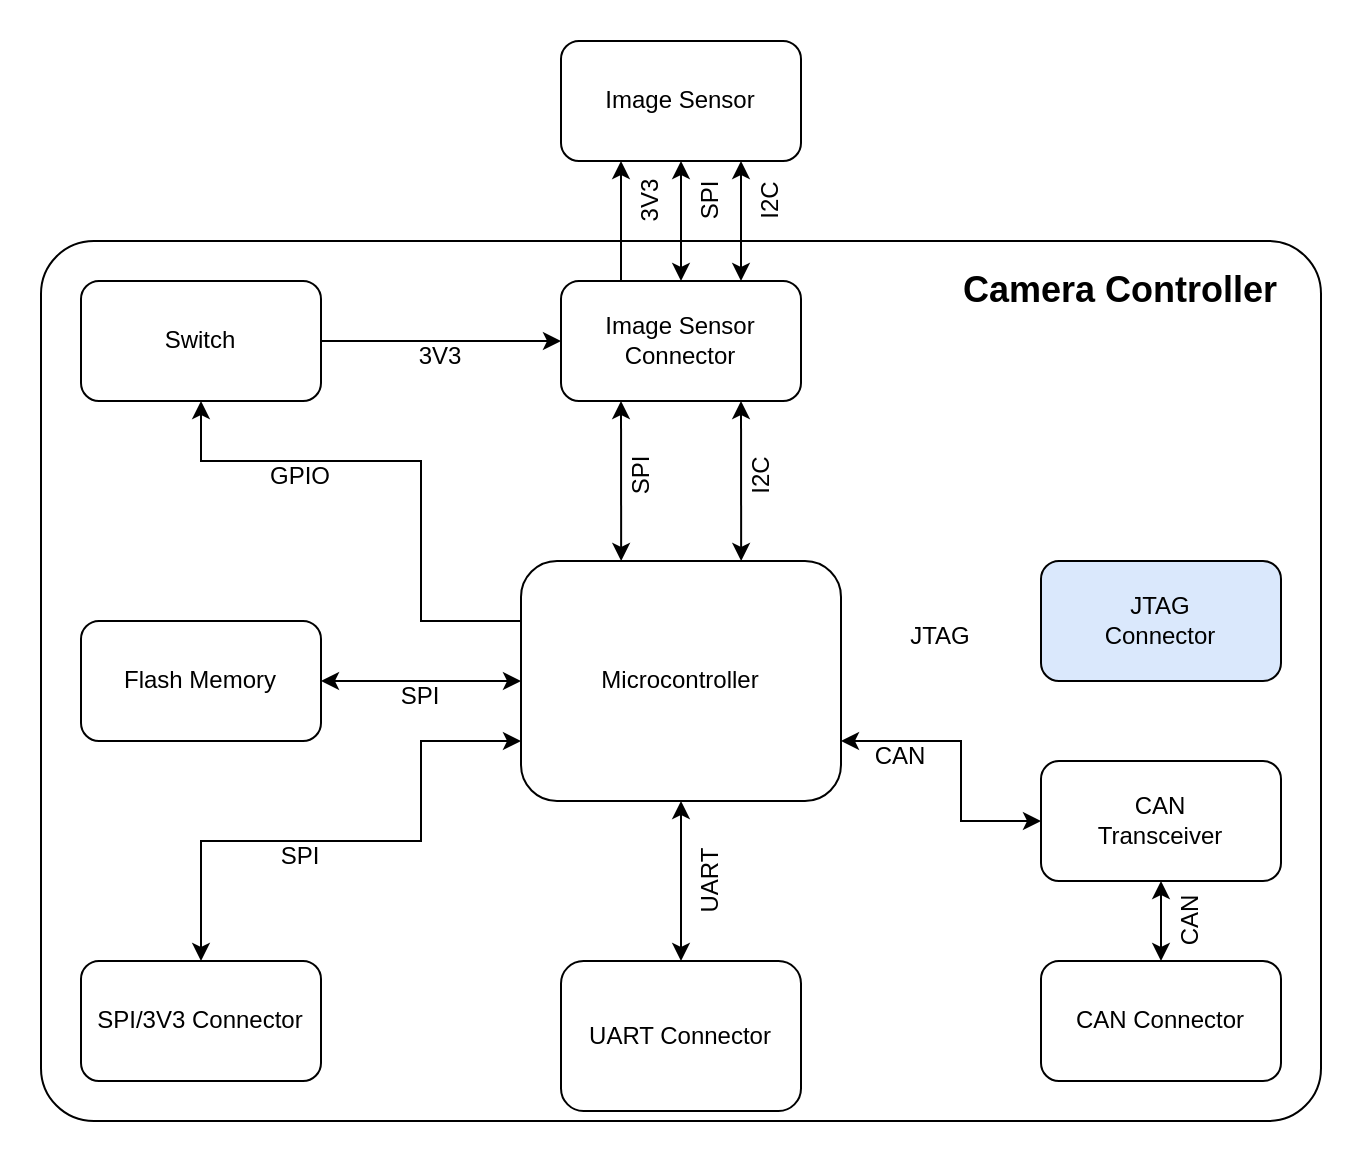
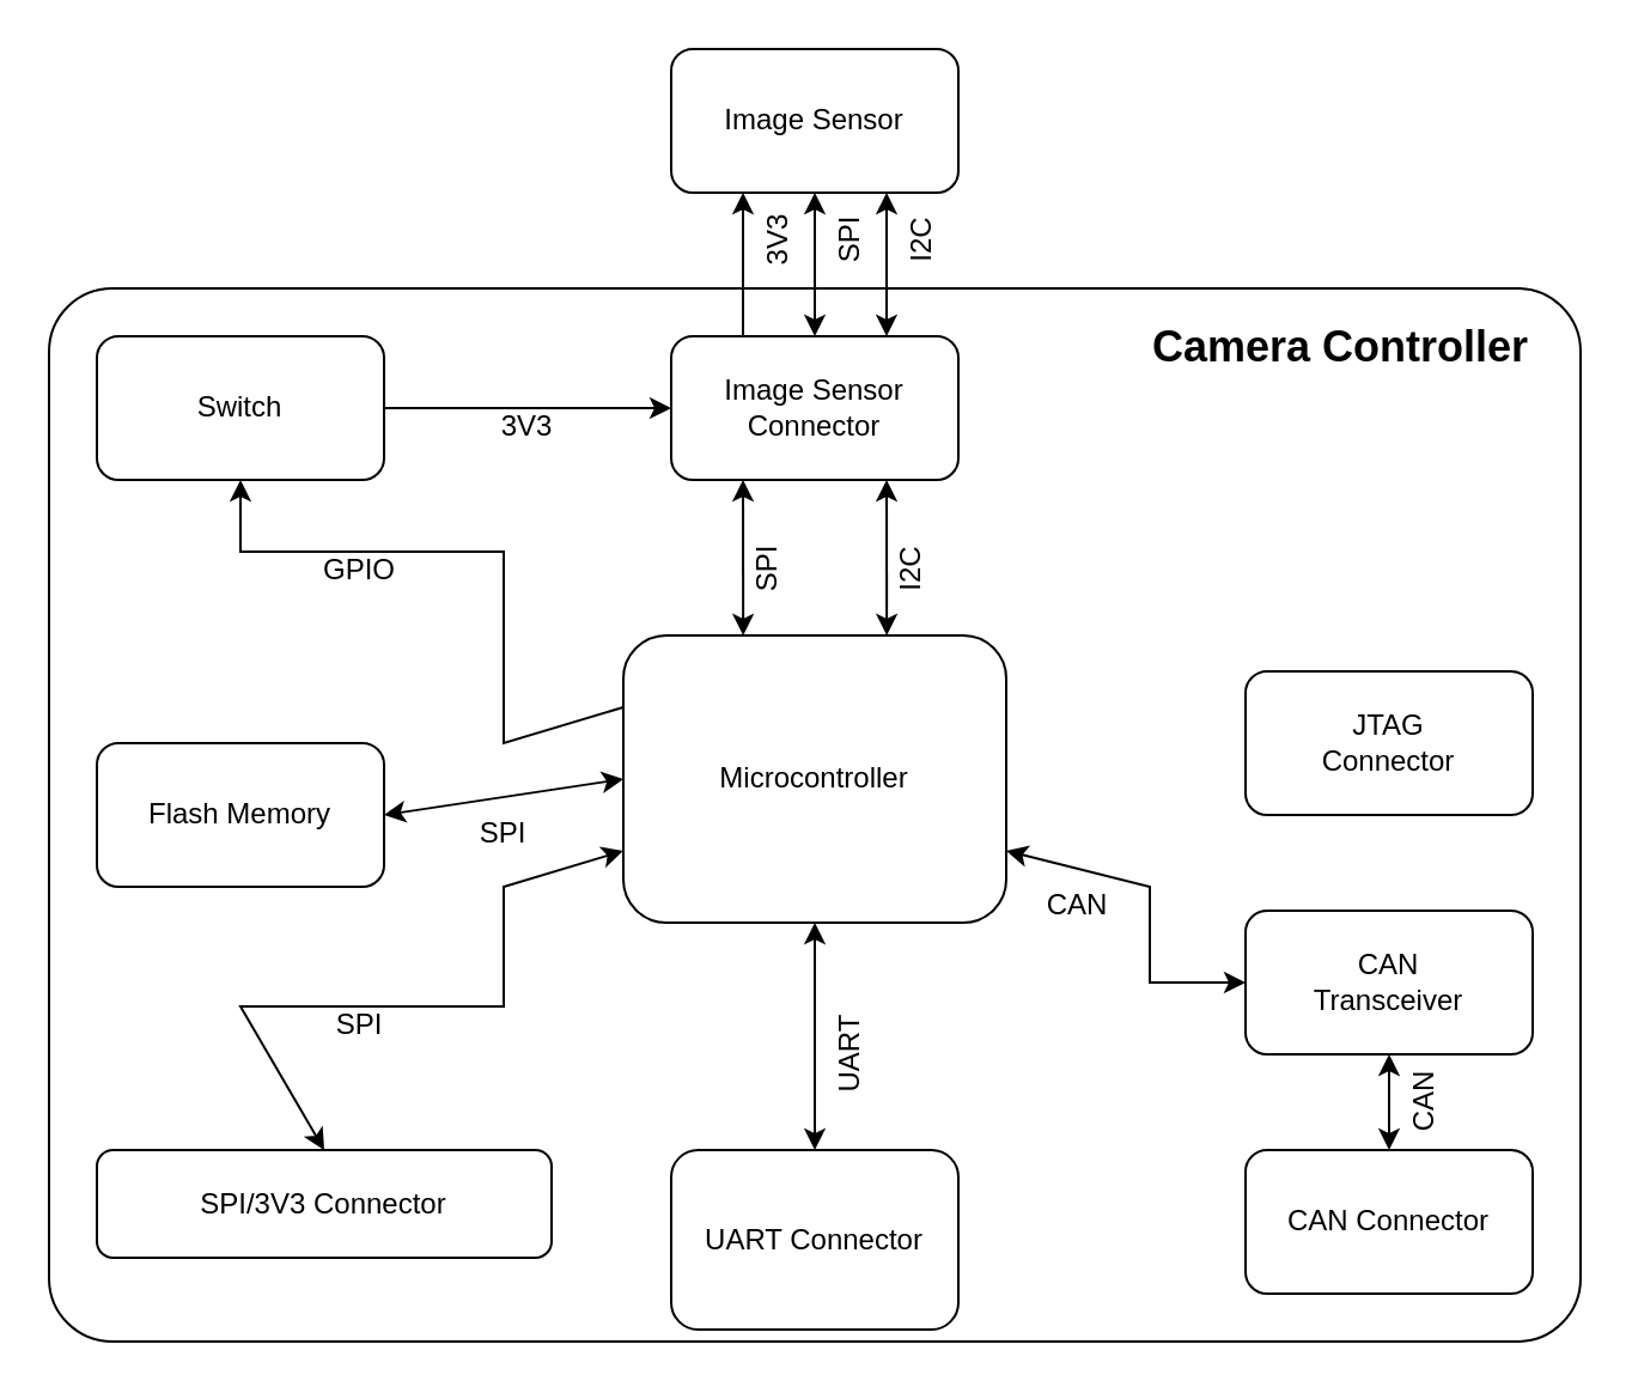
  <mxCell id="0" />
  <mxCell id="1" parent="0" />
  <mxCell id="2" value="" style="rounded=1;whiteSpace=wrap;html=1;glass=0;arcSize=6;" parent="1" vertex="1"><mxGeometry x="20" y="120" width="640" height="440" as="geometry" /></mxCell>
- <mxCell id="3" value="Microcontroller" style="rounded=1;whiteSpace=wrap;html=1;" parent="1" vertex="1"><mxGeometry x="260" y="280" width="160" height="120" as="geometry" /></mxCell>
+ <mxCell id="3" value="Microcontroller" style="rounded=1;whiteSpace=wrap;html=1;" parent="1" vertex="1"><mxGeometry x="260" y="265" width="160" height="120" as="geometry" /></mxCell>
  <mxCell id="4" value="CAN&lt;br&gt;Transceiver" style="rounded=1;whiteSpace=wrap;html=1;" parent="1" vertex="1"><mxGeometry x="520" y="380" width="120" height="60" as="geometry" /></mxCell>
  <mxCell id="5" value="Flash Memory" style="rounded=1;whiteSpace=wrap;html=1;" parent="1" vertex="1"><mxGeometry x="40" y="310" width="120" height="60" as="geometry" /></mxCell>
  <mxCell id="6" value="CAN Connector" style="rounded=1;whiteSpace=wrap;html=1;" parent="1" vertex="1"><mxGeometry x="520" y="480" width="120" height="60" as="geometry" /></mxCell>
- <mxCell id="7" value="SPI/3V3 Connector" style="rounded=1;whiteSpace=wrap;html=1;" parent="1" vertex="1"><mxGeometry x="40" y="480" width="120" height="60" as="geometry" /></mxCell>
+ <mxCell id="7" value="SPI/3V3 Connector" style="rounded=1;whiteSpace=wrap;html=1;" parent="1" vertex="1"><mxGeometry x="40" y="480" width="190" height="45" as="geometry" /></mxCell>
  <mxCell id="8" value="UART Connector" style="rounded=1;whiteSpace=wrap;html=1;" parent="1" vertex="1"><mxGeometry x="280" y="480" width="120" height="75" as="geometry" /></mxCell>
  <mxCell id="9" value="Image Sensor" style="rounded=1;whiteSpace=wrap;html=1;" parent="1" vertex="1"><mxGeometry x="280" y="20" width="120" height="60" as="geometry" /></mxCell>
  <mxCell id="10" value="Image Sensor&lt;br&gt;Connector" style="rounded=1;whiteSpace=wrap;html=1;" parent="1" vertex="1"><mxGeometry x="280" y="140" width="120" height="60" as="geometry" /></mxCell>
  <mxCell id="11" value="I2C" style="text;html=1;strokeColor=none;fillColor=none;align=center;verticalAlign=middle;whiteSpace=wrap;rounded=0;horizontal=0;direction=south;" parent="1" vertex="1"><mxGeometry x="380" y="80" width="10" height="40" as="geometry" /></mxCell>
  <mxCell id="12" value="SPI" style="text;html=1;strokeColor=none;fillColor=none;align=center;verticalAlign=middle;whiteSpace=wrap;rounded=0;horizontal=0;direction=south;" parent="1" vertex="1"><mxGeometry x="340" y="80" width="30" height="40" as="geometry" /></mxCell>
  <mxCell id="13" value="3V3" style="text;html=1;strokeColor=none;fillColor=none;align=center;verticalAlign=middle;whiteSpace=wrap;rounded=0;horizontal=0;direction=south;" parent="1" vertex="1"><mxGeometry x="320" y="80" width="10" height="40" as="geometry" /></mxCell>
  <mxCell id="14" value="" style="endArrow=classic;startArrow=classic;html=1;rounded=0;exitX=0.5;exitY=0;exitDx=0;exitDy=0;entryX=0.5;entryY=1;entryDx=0;entryDy=0;" parent="1" source="6" target="4" edge="1"><mxGeometry width="50" height="50" relative="1" as="geometry"><mxPoint x="680" y="470" as="sourcePoint" /><mxPoint x="730" y="420" as="targetPoint" /></mxGeometry></mxCell>
  <mxCell id="15" value="CAN" style="text;html=1;strokeColor=none;fillColor=none;align=center;verticalAlign=middle;whiteSpace=wrap;rounded=0;horizontal=0;direction=south;" parent="1" vertex="1"><mxGeometry x="590" y="440" width="10" height="40" as="geometry" /></mxCell>
  <mxCell id="16" value="" style="endArrow=classic;startArrow=classic;html=1;rounded=0;exitX=0.5;exitY=0;exitDx=0;exitDy=0;entryX=0.5;entryY=1;entryDx=0;entryDy=0;" parent="1" source="8" target="3" edge="1"><mxGeometry width="50" height="50" relative="1" as="geometry"><mxPoint x="190" y="440" as="sourcePoint" /><mxPoint x="240" y="390" as="targetPoint" /><Array as="points"><mxPoint x="340" y="420" /></Array></mxGeometry></mxCell>
  <mxCell id="17" value="" style="endArrow=classic;startArrow=classic;html=1;rounded=0;entryX=0;entryY=0.5;entryDx=0;entryDy=0;exitX=1;exitY=0.5;exitDx=0;exitDy=0;" parent="1" source="5" target="3" edge="1"><mxGeometry width="50" height="50" relative="1" as="geometry"><mxPoint x="150" y="410" as="sourcePoint" /><mxPoint x="200" y="360" as="targetPoint" /></mxGeometry></mxCell>
  <mxCell id="18" value="SPI" style="text;html=1;strokeColor=none;fillColor=none;align=center;verticalAlign=middle;whiteSpace=wrap;rounded=0;" parent="1" vertex="1"><mxGeometry x="190" y="340" width="40" height="15" as="geometry" /></mxCell>
  <mxCell id="19" value="" style="endArrow=classic;startArrow=classic;html=1;rounded=0;entryX=0;entryY=0.75;entryDx=0;entryDy=0;exitX=0.5;exitY=0;exitDx=0;exitDy=0;" parent="1" source="7" target="3" edge="1"><mxGeometry width="50" height="50" relative="1" as="geometry"><mxPoint x="60" y="450" as="sourcePoint" /><mxPoint x="110" y="400" as="targetPoint" /><Array as="points"><mxPoint x="100" y="420" /><mxPoint x="210" y="420" /><mxPoint x="210" y="370" /></Array></mxGeometry></mxCell>
  <mxCell id="20" value="SPI" style="text;html=1;strokeColor=none;fillColor=none;align=center;verticalAlign=middle;whiteSpace=wrap;rounded=0;" parent="1" vertex="1"><mxGeometry x="130" y="420" width="40" height="15" as="geometry" /></mxCell>
  <mxCell id="21" value="" style="endArrow=classic;startArrow=classic;html=1;rounded=0;exitX=1;exitY=0.75;exitDx=0;exitDy=0;entryX=0;entryY=0.5;entryDx=0;entryDy=0;" parent="1" source="3" target="4" edge="1"><mxGeometry width="50" height="50" relative="1" as="geometry"><mxPoint x="450" y="380" as="sourcePoint" /><mxPoint x="500" y="330" as="targetPoint" /><Array as="points"><mxPoint x="480" y="370" /><mxPoint x="480" y="410" /></Array></mxGeometry></mxCell>
  <mxCell id="22" value="CAN" style="text;html=1;strokeColor=none;fillColor=none;align=center;verticalAlign=middle;whiteSpace=wrap;rounded=0;" parent="1" vertex="1"><mxGeometry x="430" y="370" width="40" height="15" as="geometry" /></mxCell>
- <mxCell id="23" value="JTAG&lt;br&gt;Connector" style="rounded=1;whiteSpace=wrap;html=1;fillColor=#dae8fc;" parent="1" vertex="1"><mxGeometry x="520" y="280" width="120" height="60" as="geometry" /></mxCell>
- <mxCell id="24" value="JTAG" style="text;html=1;strokeColor=none;fillColor=none;align=center;verticalAlign=middle;whiteSpace=wrap;rounded=0;" parent="1" vertex="1"><mxGeometry x="450" y="310" width="40" height="15" as="geometry" /></mxCell>
+ <mxCell id="23" value="JTAG&lt;br&gt;Connector" style="rounded=1;whiteSpace=wrap;html=1;" parent="1" vertex="1"><mxGeometry x="520" y="280" width="120" height="60" as="geometry" /></mxCell>
  <mxCell id="25" value="UART" style="text;html=1;strokeColor=none;fillColor=none;align=center;verticalAlign=middle;whiteSpace=wrap;rounded=0;horizontal=0;direction=south;" parent="1" vertex="1"><mxGeometry x="350" y="420" width="10" height="40" as="geometry" /></mxCell>
  <mxCell id="26" value="" style="endArrow=classic;startArrow=classic;html=1;rounded=0;entryX=0.25;entryY=1;entryDx=0;entryDy=0;exitX=0.313;exitY=0;exitDx=0;exitDy=0;exitPerimeter=0;" parent="1" source="3" target="10" edge="1"><mxGeometry width="50" height="50" relative="1" as="geometry"><mxPoint x="310" y="230" as="sourcePoint" /><mxPoint x="250" y="180" as="targetPoint" /></mxGeometry></mxCell>
  <mxCell id="27" value="" style="endArrow=classic;startArrow=classic;html=1;rounded=0;entryX=0.75;entryY=1;entryDx=0;entryDy=0;exitX=0.688;exitY=0;exitDx=0;exitDy=0;exitPerimeter=0;" parent="1" source="3" target="10" edge="1"><mxGeometry width="50" height="50" relative="1" as="geometry"><mxPoint x="400" y="230" as="sourcePoint" /><mxPoint x="420" y="200" as="targetPoint" /></mxGeometry></mxCell>
  <mxCell id="28" value="" style="endArrow=classic;startArrow=classic;html=1;rounded=0;exitX=0.5;exitY=0;exitDx=0;exitDy=0;entryX=0.5;entryY=1;entryDx=0;entryDy=0;" parent="1" source="10" target="9" edge="1"><mxGeometry width="50" height="50" relative="1" as="geometry"><mxPoint x="220" y="140" as="sourcePoint" /><mxPoint x="270" y="90" as="targetPoint" /></mxGeometry></mxCell>
  <mxCell id="29" value="" style="endArrow=classic;html=1;rounded=0;entryX=0.25;entryY=1;entryDx=0;entryDy=0;exitX=0.25;exitY=0;exitDx=0;exitDy=0;" parent="1" source="10" target="9" edge="1"><mxGeometry width="50" height="50" relative="1" as="geometry"><mxPoint x="160" y="150" as="sourcePoint" /><mxPoint x="210" y="100" as="targetPoint" /></mxGeometry></mxCell>
  <mxCell id="30" value="" style="endArrow=classic;startArrow=classic;html=1;rounded=0;exitX=0.75;exitY=0;exitDx=0;exitDy=0;entryX=0.75;entryY=1;entryDx=0;entryDy=0;" parent="1" source="10" target="9" edge="1"><mxGeometry width="50" height="50" relative="1" as="geometry"><mxPoint x="400" y="150" as="sourcePoint" /><mxPoint x="450" y="100" as="targetPoint" /></mxGeometry></mxCell>
  <mxCell id="31" value="SPI" style="text;html=1;strokeColor=none;fillColor=none;align=center;verticalAlign=middle;whiteSpace=wrap;rounded=0;horizontal=0;direction=south;" parent="1" vertex="1"><mxGeometry x="310" y="217.5" width="20" height="40" as="geometry" /></mxCell>
  <mxCell id="32" value="I2C" style="text;html=1;strokeColor=none;fillColor=none;align=center;verticalAlign=middle;whiteSpace=wrap;rounded=0;horizontal=0;direction=south;" parent="1" vertex="1"><mxGeometry x="370" y="217.5" width="20" height="40" as="geometry" /></mxCell>
  <mxCell id="33" value="Switch" style="rounded=1;whiteSpace=wrap;html=1;" parent="1" vertex="1"><mxGeometry x="40" y="140" width="120" height="60" as="geometry" /></mxCell>
  <mxCell id="34" value="" style="endArrow=classic;html=1;rounded=0;exitX=1;exitY=0.5;exitDx=0;exitDy=0;entryX=0;entryY=0.5;entryDx=0;entryDy=0;" parent="1" source="33" target="10" edge="1"><mxGeometry width="50" height="50" relative="1" as="geometry"><mxPoint x="200" y="170" as="sourcePoint" /><mxPoint x="250" y="120" as="targetPoint" /></mxGeometry></mxCell>
  <mxCell id="35" value="3V3" style="text;html=1;strokeColor=none;fillColor=none;align=center;verticalAlign=middle;whiteSpace=wrap;rounded=0;" parent="1" vertex="1"><mxGeometry x="200" y="170" width="40" height="15" as="geometry" /></mxCell>
  <mxCell id="36" value="" style="endArrow=classic;html=1;rounded=0;exitX=0;exitY=0.25;exitDx=0;exitDy=0;entryX=0.5;entryY=1;entryDx=0;entryDy=0;" parent="1" source="3" target="33" edge="1"><mxGeometry width="50" height="50" relative="1" as="geometry"><mxPoint x="30" y="270" as="sourcePoint" /><mxPoint x="80" y="220" as="targetPoint" /><Array as="points"><mxPoint x="210" y="310" /><mxPoint x="210" y="230" /><mxPoint x="100" y="230" /></Array></mxGeometry></mxCell>
  <mxCell id="37" value="GPIO" style="text;html=1;strokeColor=none;fillColor=none;align=center;verticalAlign=middle;whiteSpace=wrap;rounded=0;" parent="1" vertex="1"><mxGeometry x="130" y="230" width="40" height="15" as="geometry" /></mxCell>
  <mxCell id="38" value="Camera Controller" style="text;html=1;strokeColor=none;fillColor=none;align=center;verticalAlign=middle;whiteSpace=wrap;rounded=0;glass=0;fontSize=18;fontStyle=1" parent="1" vertex="1"><mxGeometry x="480" y="130" width="160" height="30" as="geometry" /></mxCell>
